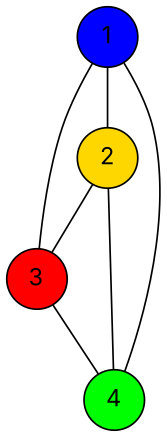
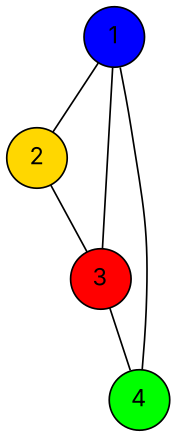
  graph {
    splines=true
    node [fontname=Inter shape=circle style=filled]
    n1 [fillcolor=blue label=1]
    n2 [fillcolor=gold label=2]
    n3 [fillcolor=red label=3]
    n4 [fillcolor=green label=4]
    n1 -- n2
    n1 -- n3
    n1 -- n4
    n2 -- n3
-   n2 -- n4
    n3 -- n4
  }
